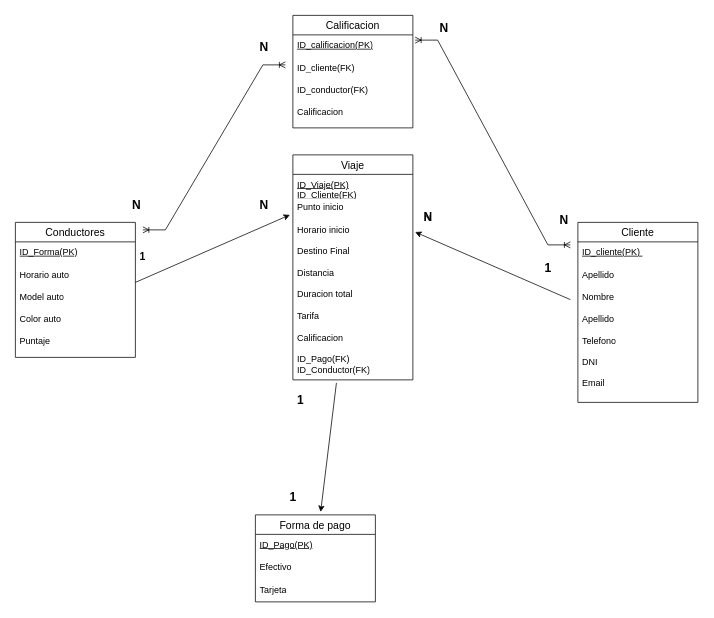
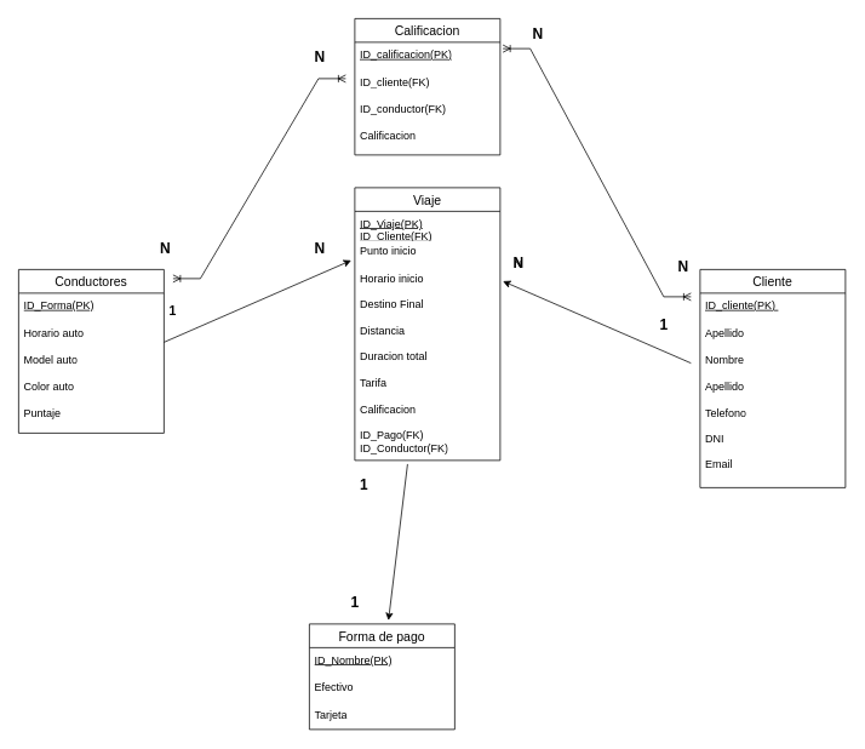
  <mxCell id="0" />
  <mxCell id="1" parent="0" />
  <mxCell id="2" value="Cliente" style="swimlane;fontStyle=0;childLayout=stackLayout;horizontal=1;startSize=26;horizontalStack=0;resizeParent=1;resizeParentMax=0;resizeLast=0;collapsible=1;marginBottom=0;align=center;fontSize=14;" parent="1" vertex="1"><mxGeometry x="770" y="296" width="160" height="240" as="geometry" /></mxCell>
  <mxCell id="3" value="&lt;u&gt;ID_cliente(PK)&lt;span style=&quot;white-space: pre;&quot;&gt; &lt;/span&gt;&lt;/u&gt;" style="text;strokeColor=none;fillColor=none;spacingLeft=4;spacingRight=4;overflow=hidden;rotatable=0;points=[[0,0.5],[1,0.5]];portConstraint=eastwest;fontSize=12;whiteSpace=wrap;html=1;" parent="2" vertex="1"><mxGeometry y="26" width="160" height="30" as="geometry" /></mxCell>
  <mxCell id="4" value="Apellido&amp;nbsp;" style="text;strokeColor=none;fillColor=none;spacingLeft=4;spacingRight=4;overflow=hidden;rotatable=0;points=[[0,0.5],[1,0.5]];portConstraint=eastwest;fontSize=12;whiteSpace=wrap;html=1;" parent="2" vertex="1"><mxGeometry y="56" width="160" height="30" as="geometry" /></mxCell>
  <mxCell id="5" value="Nombre&lt;br&gt;&lt;br&gt;Apellido&lt;br&gt;&lt;br&gt;Telefono&lt;br&gt;&lt;br&gt;DNI&lt;br&gt;&lt;br&gt;Email&lt;br&gt;" style="text;strokeColor=none;fillColor=none;spacingLeft=4;spacingRight=4;overflow=hidden;rotatable=0;points=[[0,0.5],[1,0.5]];portConstraint=eastwest;fontSize=12;whiteSpace=wrap;html=1;" parent="2" vertex="1"><mxGeometry y="86" width="160" height="154" as="geometry" /></mxCell>
  <mxCell id="6" value="Viaje" style="swimlane;fontStyle=0;childLayout=stackLayout;horizontal=1;startSize=26;horizontalStack=0;resizeParent=1;resizeParentMax=0;resizeLast=0;collapsible=1;marginBottom=0;align=center;fontSize=14;" parent="1" vertex="1"><mxGeometry x="390" y="206" width="160" height="300" as="geometry" /></mxCell>
  <mxCell id="7" value="&lt;u&gt;ID_Viaje(PK)&lt;br&gt;ID_Cliente(FK)&lt;br&gt;&lt;/u&gt;" style="text;strokeColor=none;fillColor=none;spacingLeft=4;spacingRight=4;overflow=hidden;rotatable=0;points=[[0,0.5],[1,0.5]];portConstraint=eastwest;fontSize=12;whiteSpace=wrap;html=1;" parent="6" vertex="1"><mxGeometry y="26" width="160" height="30" as="geometry" /></mxCell>
  <mxCell id="8" value="Punto inicio" style="text;strokeColor=none;fillColor=none;spacingLeft=4;spacingRight=4;overflow=hidden;rotatable=0;points=[[0,0.5],[1,0.5]];portConstraint=eastwest;fontSize=12;whiteSpace=wrap;html=1;" parent="6" vertex="1"><mxGeometry y="56" width="160" height="30" as="geometry" /></mxCell>
  <mxCell id="9" value="Horario inicio&lt;br&gt;&lt;br&gt;Destino Final&lt;br&gt;&lt;br&gt;Distancia&lt;br&gt;&lt;br&gt;Duracion total&lt;br&gt;&lt;br&gt;Tarifa&lt;br&gt;&lt;br&gt;Calificacion&lt;br&gt;&lt;br&gt;ID_Pago(FK)&lt;br&gt;ID_Conductor(FK)" style="text;strokeColor=none;fillColor=none;spacingLeft=4;spacingRight=4;overflow=hidden;rotatable=0;points=[[0,0.5],[1,0.5]];portConstraint=eastwest;fontSize=12;whiteSpace=wrap;html=1;" parent="6" vertex="1"><mxGeometry y="86" width="160" height="214" as="geometry" /></mxCell>
  <mxCell id="10" value="Conductores" style="swimlane;fontStyle=0;childLayout=stackLayout;horizontal=1;startSize=26;horizontalStack=0;resizeParent=1;resizeParentMax=0;resizeLast=0;collapsible=1;marginBottom=0;align=center;fontSize=14;" parent="1" vertex="1"><mxGeometry x="20" y="296" width="160" height="180" as="geometry" /></mxCell>
  <mxCell id="11" value="&lt;u&gt;ID_Forma(PK)&lt;/u&gt;" style="text;strokeColor=none;fillColor=none;spacingLeft=4;spacingRight=4;overflow=hidden;rotatable=0;points=[[0,0.5],[1,0.5]];portConstraint=eastwest;fontSize=12;whiteSpace=wrap;html=1;" parent="10" vertex="1"><mxGeometry y="26" width="160" height="30" as="geometry" /></mxCell>
  <mxCell id="12" value="Horario auto" style="text;strokeColor=none;fillColor=none;spacingLeft=4;spacingRight=4;overflow=hidden;rotatable=0;points=[[0,0.5],[1,0.5]];portConstraint=eastwest;fontSize=12;whiteSpace=wrap;html=1;" parent="10" vertex="1"><mxGeometry y="56" width="160" height="30" as="geometry" /></mxCell>
  <mxCell id="13" value="Model auto&lt;br&gt;&lt;br&gt;Color auto&lt;br&gt;&lt;br&gt;Puntaje" style="text;strokeColor=none;fillColor=none;spacingLeft=4;spacingRight=4;overflow=hidden;rotatable=0;points=[[0,0.5],[1,0.5]];portConstraint=eastwest;fontSize=12;whiteSpace=wrap;html=1;" parent="10" vertex="1"><mxGeometry y="86" width="160" height="94" as="geometry" /></mxCell>
  <mxCell id="14" value="Forma de pago" style="swimlane;fontStyle=0;childLayout=stackLayout;horizontal=1;startSize=26;horizontalStack=0;resizeParent=1;resizeParentMax=0;resizeLast=0;collapsible=1;marginBottom=0;align=center;fontSize=14;" parent="1" vertex="1"><mxGeometry x="340" y="686" width="160" height="116" as="geometry" /></mxCell>
- <mxCell id="15" value="&lt;u&gt;ID_Pago(PK)&lt;/u&gt;" style="text;strokeColor=none;fillColor=none;spacingLeft=4;spacingRight=4;overflow=hidden;rotatable=0;points=[[0,0.5],[1,0.5]];portConstraint=eastwest;fontSize=12;whiteSpace=wrap;html=1;" parent="14" vertex="1"><mxGeometry y="26" width="160" height="30" as="geometry" /></mxCell>
+ <mxCell id="15" value="&lt;u&gt;ID_Nombre(PK)&lt;/u&gt;" style="text;strokeColor=none;fillColor=none;spacingLeft=4;spacingRight=4;overflow=hidden;rotatable=0;points=[[0,0.5],[1,0.5]];portConstraint=eastwest;fontSize=12;whiteSpace=wrap;html=1;" parent="14" vertex="1"><mxGeometry y="26" width="160" height="30" as="geometry" /></mxCell>
  <mxCell id="16" value="Efectivo" style="text;strokeColor=none;fillColor=none;spacingLeft=4;spacingRight=4;overflow=hidden;rotatable=0;points=[[0,0.5],[1,0.5]];portConstraint=eastwest;fontSize=12;whiteSpace=wrap;html=1;" parent="14" vertex="1"><mxGeometry y="56" width="160" height="30" as="geometry" /></mxCell>
  <mxCell id="17" value="Tarjeta" style="text;strokeColor=none;fillColor=none;spacingLeft=4;spacingRight=4;overflow=hidden;rotatable=0;points=[[0,0.5],[1,0.5]];portConstraint=eastwest;fontSize=12;whiteSpace=wrap;html=1;" parent="14" vertex="1"><mxGeometry y="86" width="160" height="30" as="geometry" /></mxCell>
  <mxCell id="18" value="" style="endArrow=classic;html=1;rounded=0;entryX=-0.025;entryY=-0.028;entryDx=0;entryDy=0;entryPerimeter=0;" parent="1" target="9" edge="1"><mxGeometry width="50" height="50" relative="1" as="geometry"><mxPoint x="180" y="376" as="sourcePoint" /><mxPoint x="460" y="506" as="targetPoint" /><Array as="points"><mxPoint x="180" y="376" /></Array></mxGeometry></mxCell>
  <mxCell id="19" value="" style="endArrow=classic;html=1;rounded=0;entryX=1.019;entryY=0.079;entryDx=0;entryDy=0;entryPerimeter=0;" parent="1" target="9" edge="1"><mxGeometry width="50" height="50" relative="1" as="geometry"><mxPoint x="760" y="399" as="sourcePoint" /><mxPoint x="460" y="506" as="targetPoint" /></mxGeometry></mxCell>
  <mxCell id="20" value="" style="endArrow=classic;html=1;rounded=0;exitX=0.363;exitY=1.019;exitDx=0;exitDy=0;exitPerimeter=0;entryX=0.544;entryY=-0.034;entryDx=0;entryDy=0;entryPerimeter=0;" parent="1" source="9" target="14" edge="1"><mxGeometry width="50" height="50" relative="1" as="geometry"><mxPoint x="410" y="556" as="sourcePoint" /><mxPoint x="460" y="506" as="targetPoint" /></mxGeometry></mxCell>
  <mxCell id="21" value="&lt;b&gt;&lt;font style=&quot;font-size: 16px;&quot;&gt;N&lt;/font&gt;&lt;/b&gt;" style="text;strokeColor=none;fillColor=none;spacingLeft=4;spacingRight=4;overflow=hidden;rotatable=0;points=[[0,0.5],[1,0.5]];portConstraint=eastwest;fontSize=12;whiteSpace=wrap;html=1;" vertex="1" parent="1"><mxGeometry x="340" y="256" width="40" height="30" as="geometry" /></mxCell>
  <mxCell id="22" value="&lt;span style=&quot;font-size: 14px;&quot;&gt;&lt;b&gt;1&lt;/b&gt;&lt;/span&gt;" style="text;strokeColor=none;fillColor=none;spacingLeft=4;spacingRight=4;overflow=hidden;rotatable=0;points=[[0,0.5],[1,0.5]];portConstraint=eastwest;fontSize=12;whiteSpace=wrap;html=1;" vertex="1" parent="1"><mxGeometry x="180" y="326" width="40" height="30" as="geometry" /></mxCell>
  <mxCell id="23" value="N" style="text;strokeColor=none;fillColor=none;spacingLeft=4;spacingRight=4;overflow=hidden;rotatable=0;points=[[0,0.5],[1,0.5]];portConstraint=eastwest;fontSize=12;whiteSpace=wrap;html=1;" vertex="1" parent="1"><mxGeometry x="560" y="276" width="40" height="30" as="geometry" /></mxCell>
  <mxCell id="24" value="&lt;b&gt;&lt;font style=&quot;font-size: 16px;&quot;&gt;N&lt;/font&gt;&lt;/b&gt;" style="text;html=1;align=center;verticalAlign=middle;resizable=0;points=[];autosize=1;strokeColor=none;fillColor=none;" vertex="1" parent="1"><mxGeometry x="550" y="274" width="40" height="30" as="geometry" /></mxCell>
  <mxCell id="25" value="&lt;b&gt;&lt;font style=&quot;font-size: 16px;&quot;&gt;1&lt;/font&gt;&lt;/b&gt;" style="text;strokeColor=none;fillColor=none;spacingLeft=4;spacingRight=4;overflow=hidden;rotatable=0;points=[[0,0.5],[1,0.5]];portConstraint=eastwest;fontSize=12;whiteSpace=wrap;html=1;" vertex="1" parent="1"><mxGeometry x="720" y="341" width="40" height="30" as="geometry" /></mxCell>
  <mxCell id="26" value="&lt;b&gt;&lt;font style=&quot;font-size: 16px;&quot;&gt;1&lt;/font&gt;&lt;/b&gt;" style="text;strokeColor=none;fillColor=none;spacingLeft=4;spacingRight=4;overflow=hidden;rotatable=0;points=[[0,0.5],[1,0.5]];portConstraint=eastwest;fontSize=12;whiteSpace=wrap;html=1;" vertex="1" parent="1"><mxGeometry x="390" y="516" width="40" height="30" as="geometry" /></mxCell>
  <mxCell id="27" value="&lt;b&gt;&lt;font style=&quot;font-size: 16px;&quot;&gt;1&lt;/font&gt;&lt;/b&gt;" style="text;strokeColor=none;fillColor=none;spacingLeft=4;spacingRight=4;overflow=hidden;rotatable=0;points=[[0,0.5],[1,0.5]];portConstraint=eastwest;fontSize=12;whiteSpace=wrap;html=1;" vertex="1" parent="1"><mxGeometry x="380" y="646" width="40" height="30" as="geometry" /></mxCell>
  <mxCell id="28" value="Calificacion" style="swimlane;fontStyle=0;childLayout=stackLayout;horizontal=1;startSize=26;horizontalStack=0;resizeParent=1;resizeParentMax=0;resizeLast=0;collapsible=1;marginBottom=0;align=center;fontSize=14;" vertex="1" parent="1"><mxGeometry x="390" y="20" width="160" height="150" as="geometry" /></mxCell>
  <mxCell id="29" value="&lt;u&gt;ID_calificacion(PK)&lt;/u&gt;" style="text;strokeColor=none;fillColor=none;spacingLeft=4;spacingRight=4;overflow=hidden;rotatable=0;points=[[0,0.5],[1,0.5]];portConstraint=eastwest;fontSize=12;whiteSpace=wrap;html=1;" vertex="1" parent="28"><mxGeometry y="26" width="160" height="30" as="geometry" /></mxCell>
  <mxCell id="30" value="ID_cliente(FK)" style="text;strokeColor=none;fillColor=none;spacingLeft=4;spacingRight=4;overflow=hidden;rotatable=0;points=[[0,0.5],[1,0.5]];portConstraint=eastwest;fontSize=12;whiteSpace=wrap;html=1;" vertex="1" parent="28"><mxGeometry y="56" width="160" height="30" as="geometry" /></mxCell>
  <mxCell id="31" value="ID_conductor(FK)&lt;br&gt;&lt;br&gt;Calificacion" style="text;strokeColor=none;fillColor=none;spacingLeft=4;spacingRight=4;overflow=hidden;rotatable=0;points=[[0,0.5],[1,0.5]];portConstraint=eastwest;fontSize=12;whiteSpace=wrap;html=1;" vertex="1" parent="28"><mxGeometry y="86" width="160" height="64" as="geometry" /></mxCell>
  <mxCell id="32" value="" style="edgeStyle=entityRelationEdgeStyle;fontSize=12;html=1;endArrow=ERoneToMany;startArrow=ERoneToMany;rounded=0;" edge="1" parent="1"><mxGeometry width="100" height="100" relative="1" as="geometry"><mxPoint x="190" y="306" as="sourcePoint" /><mxPoint x="380" y="86" as="targetPoint" /></mxGeometry></mxCell>
  <mxCell id="33" value="" style="edgeStyle=entityRelationEdgeStyle;fontSize=12;html=1;endArrow=ERoneToMany;startArrow=ERoneToMany;rounded=0;exitX=1.019;exitY=0.233;exitDx=0;exitDy=0;exitPerimeter=0;" edge="1" parent="1" source="29"><mxGeometry width="100" height="100" relative="1" as="geometry"><mxPoint x="200" y="316" as="sourcePoint" /><mxPoint x="760" y="326" as="targetPoint" /></mxGeometry></mxCell>
  <mxCell id="34" value="&lt;b&gt;&lt;font style=&quot;font-size: 16px;&quot;&gt;N&lt;/font&gt;&lt;/b&gt;" style="text;strokeColor=none;fillColor=none;spacingLeft=4;spacingRight=4;overflow=hidden;rotatable=0;points=[[0,0.5],[1,0.5]];portConstraint=eastwest;fontSize=12;whiteSpace=wrap;html=1;" vertex="1" parent="1"><mxGeometry x="340" y="46" width="40" height="30" as="geometry" /></mxCell>
  <mxCell id="35" value="&lt;b&gt;&lt;font style=&quot;font-size: 16px;&quot;&gt;N&lt;/font&gt;&lt;/b&gt;" style="text;strokeColor=none;fillColor=none;spacingLeft=4;spacingRight=4;overflow=hidden;rotatable=0;points=[[0,0.5],[1,0.5]];portConstraint=eastwest;fontSize=12;whiteSpace=wrap;html=1;" vertex="1" parent="1"><mxGeometry x="170" y="256" width="40" height="30" as="geometry" /></mxCell>
  <mxCell id="36" value="&lt;b&gt;&lt;font style=&quot;font-size: 16px;&quot;&gt;N&lt;/font&gt;&lt;/b&gt;" style="text;strokeColor=none;fillColor=none;spacingLeft=4;spacingRight=4;overflow=hidden;rotatable=0;points=[[0,0.5],[1,0.5]];portConstraint=eastwest;fontSize=12;whiteSpace=wrap;html=1;" vertex="1" parent="1"><mxGeometry x="580" y="20" width="40" height="30" as="geometry" /></mxCell>
  <mxCell id="37" value="&lt;b&gt;&lt;font style=&quot;font-size: 16px;&quot;&gt;N&lt;/font&gt;&lt;/b&gt;" style="text;strokeColor=none;fillColor=none;spacingLeft=4;spacingRight=4;overflow=hidden;rotatable=0;points=[[0,0.5],[1,0.5]];portConstraint=eastwest;fontSize=12;whiteSpace=wrap;html=1;" vertex="1" parent="1"><mxGeometry x="740" y="276" width="40" height="30" as="geometry" /></mxCell>
